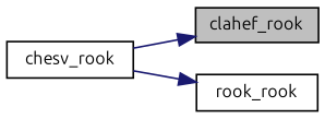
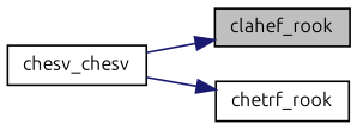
  digraph {
    fontname=Ubuntu
    rankdir=RL
    node [color=black fillcolor=white fontname=Ubuntu fontsize=10 shape=record style=filled]
    edge [color=midnightblue dir=back fontname=Ubuntu fontsize=10 labelfontname=Helvetica labelfontsize=10 style=solid]
    n1 [fillcolor=grey75 fontcolor=black height=0.2 label=clahef_rook width=0.4]
-   n2 [height=0.2 label=chesv_rook width=0.4]
-   n3 [height=0.2 label=rook_rook width=0.4]
+   n2 [height=0.2 label=chesv_chesv width=0.4]
+   n3 [height=0.2 label=chetrf_rook width=0.4]
    n1 -> n2
    n3 -> n2
  }
